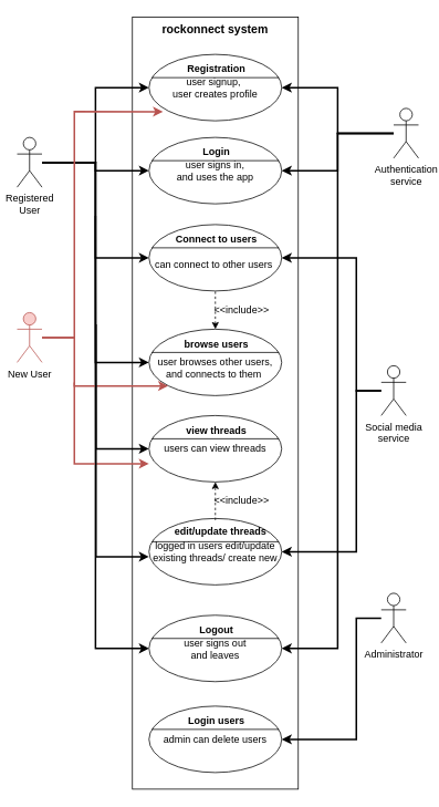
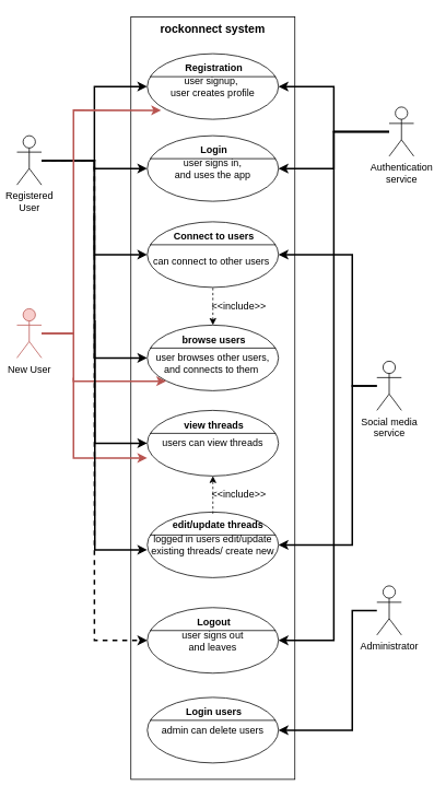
  <mxCell id="0" />
  <mxCell id="1" parent="0" />
  <mxCell id="2" value="&lt;font style=&quot;font-size: 14px&quot;&gt;rockonnect system&lt;/font&gt;" style="shape=rect;html=1;verticalAlign=top;fontStyle=1;whiteSpace=wrap;align=center;" parent="1" vertex="1"><mxGeometry x="159" y="20" width="200" height="930" as="geometry" /></mxCell>
  <mxCell id="3" style="edgeStyle=orthogonalEdgeStyle;rounded=0;orthogonalLoop=1;jettySize=auto;html=1;entryX=0;entryY=0.5;entryDx=0;entryDy=0;entryPerimeter=0;strokeWidth=2;" parent="1" source="8" target="9" edge="1"><mxGeometry relative="1" as="geometry" /></mxCell>
  <mxCell id="4" style="edgeStyle=orthogonalEdgeStyle;rounded=0;orthogonalLoop=1;jettySize=auto;html=1;entryX=0;entryY=0.5;entryDx=0;entryDy=0;entryPerimeter=0;strokeWidth=2;" parent="1" source="8" target="11" edge="1"><mxGeometry relative="1" as="geometry" /></mxCell>
  <mxCell id="5" style="edgeStyle=orthogonalEdgeStyle;rounded=0;orthogonalLoop=1;jettySize=auto;html=1;entryX=0;entryY=0.5;entryDx=0;entryDy=0;entryPerimeter=0;strokeWidth=2;" parent="1" source="8" target="14" edge="1"><mxGeometry relative="1" as="geometry" /></mxCell>
- <mxCell id="6" style="edgeStyle=orthogonalEdgeStyle;rounded=0;orthogonalLoop=1;jettySize=auto;html=1;entryX=0;entryY=0.5;entryDx=0;entryDy=0;entryPerimeter=0;strokeWidth=2;" parent="1" source="8" target="16" edge="1"><mxGeometry relative="1" as="geometry" /></mxCell>
+ <mxCell id="6" style="edgeStyle=orthogonalEdgeStyle;rounded=0;orthogonalLoop=1;jettySize=auto;html=1;entryX=0;entryY=0.5;entryDx=0;entryDy=0;entryPerimeter=0;strokeWidth=2;dashed=1;" parent="1" source="8" target="16" edge="1"><mxGeometry relative="1" as="geometry" /></mxCell>
  <mxCell id="7" style="edgeStyle=orthogonalEdgeStyle;rounded=0;orthogonalLoop=1;jettySize=auto;html=1;entryX=0;entryY=0.5;entryDx=0;entryDy=0;entryPerimeter=0;strokeWidth=2;" edge="1" parent="1" source="8" target="22"><mxGeometry relative="1" as="geometry" /></mxCell>
  <mxCell id="8" value="Registered &lt;br&gt;User" style="shape=umlActor;html=1;verticalLabelPosition=bottom;verticalAlign=top;align=center;" parent="1" vertex="1"><mxGeometry x="20" y="165" width="30" height="60" as="geometry" /></mxCell>
  <mxCell id="9" value="user signup,&amp;nbsp;&lt;br&gt;user creates profile&lt;br&gt;" style="html=1;shape=mxgraph.sysml.useCaseExtPt;whiteSpace=wrap;align=center;" parent="1" vertex="1"><mxGeometry x="179" y="65" width="160" height="80" as="geometry" /></mxCell>
  <mxCell id="10" value="Registration" style="resizable=0;html=1;verticalAlign=middle;align=center;labelBackgroundColor=none;fontStyle=1;" parent="9" connectable="0" vertex="1"><mxGeometry x="80" y="17" as="geometry" /></mxCell>
  <mxCell id="11" value="user signs in,&lt;br&gt;and uses the app&lt;br&gt;" style="html=1;shape=mxgraph.sysml.useCaseExtPt;whiteSpace=wrap;align=center;" parent="1" vertex="1"><mxGeometry x="179" y="165" width="160" height="80" as="geometry" /></mxCell>
  <mxCell id="12" value="Login" style="resizable=0;html=1;verticalAlign=middle;align=center;labelBackgroundColor=none;fontStyle=1;" parent="11" connectable="0" vertex="1"><mxGeometry x="80" y="17" as="geometry" /></mxCell>
  <mxCell id="13" value="" style="edgeStyle=orthogonalEdgeStyle;rounded=0;orthogonalLoop=1;jettySize=auto;html=1;strokeWidth=1;dashed=1;endArrow=none;endFill=0;startArrow=classic;startFill=1;" edge="1" parent="1" source="14" target="22"><mxGeometry relative="1" as="geometry" /></mxCell>
  <mxCell id="14" value="&lt;br&gt;user browses other users, and connects to them&amp;nbsp;&lt;br&gt;" style="html=1;shape=mxgraph.sysml.useCaseExtPt;whiteSpace=wrap;align=center;" parent="1" vertex="1"><mxGeometry x="179" y="396" width="160" height="80" as="geometry" /></mxCell>
  <mxCell id="15" value="browse users" style="resizable=0;html=1;verticalAlign=middle;align=center;labelBackgroundColor=none;fontStyle=1;" parent="14" connectable="0" vertex="1"><mxGeometry x="80" y="17" as="geometry" /></mxCell>
  <mxCell id="16" value="user signs out &lt;br&gt;and leaves" style="html=1;shape=mxgraph.sysml.useCaseExtPt;whiteSpace=wrap;align=center;" parent="1" vertex="1"><mxGeometry x="179" y="740.5" width="160" height="80" as="geometry" /></mxCell>
  <mxCell id="17" value="Logout" style="resizable=0;html=1;verticalAlign=middle;align=center;labelBackgroundColor=none;fontStyle=1;" parent="16" connectable="0" vertex="1"><mxGeometry x="80" y="17" as="geometry" /></mxCell>
  <mxCell id="18" style="edgeStyle=orthogonalEdgeStyle;rounded=0;orthogonalLoop=1;jettySize=auto;html=1;entryX=1;entryY=0.5;entryDx=0;entryDy=0;entryPerimeter=0;strokeWidth=2;" parent="1" source="19" target="20" edge="1"><mxGeometry relative="1" as="geometry"><Array as="points"><mxPoint x="429" y="744" /><mxPoint x="429" y="890" /></Array></mxGeometry></mxCell>
  <mxCell id="19" value="Administrator" style="shape=umlActor;html=1;verticalLabelPosition=bottom;verticalAlign=top;align=center;" parent="1" vertex="1"><mxGeometry x="459" y="714" width="30" height="60" as="geometry" /></mxCell>
  <mxCell id="20" value="admin can delete users" style="html=1;shape=mxgraph.sysml.useCaseExtPt;whiteSpace=wrap;align=center;" parent="1" vertex="1"><mxGeometry x="179" y="850" width="160" height="80" as="geometry" /></mxCell>
  <mxCell id="21" value="Login users" style="resizable=0;html=1;verticalAlign=middle;align=center;labelBackgroundColor=none;fontStyle=1;" parent="20" connectable="0" vertex="1"><mxGeometry x="80" y="17" as="geometry" /></mxCell>
  <mxCell id="22" value="&lt;br&gt;can connect to other users&amp;nbsp;&lt;br&gt;" style="html=1;shape=mxgraph.sysml.useCaseExtPt;whiteSpace=wrap;align=center;" vertex="1" parent="1"><mxGeometry x="179" y="270" width="160" height="80" as="geometry" /></mxCell>
  <mxCell id="23" value="Connect to users" style="resizable=0;html=1;verticalAlign=middle;align=center;labelBackgroundColor=none;fontStyle=1;" connectable="0" vertex="1" parent="22"><mxGeometry x="80" y="17" as="geometry" /></mxCell>
  <mxCell id="24" style="edgeStyle=orthogonalEdgeStyle;rounded=0;orthogonalLoop=1;jettySize=auto;html=1;entryX=0.145;entryY=0.855;entryDx=0;entryDy=0;entryPerimeter=0;fillColor=#f8cecc;strokeColor=#b85450;strokeWidth=2;" edge="1" parent="1" source="25" target="14"><mxGeometry relative="1" as="geometry"><Array as="points"><mxPoint x="89" y="406" /><mxPoint x="89" y="464" /></Array></mxGeometry></mxCell>
  <mxCell id="25" value="New User" style="shape=umlActor;html=1;verticalLabelPosition=bottom;verticalAlign=top;align=center;fillColor=#f8cecc;strokeColor=#b85450;" vertex="1" parent="1"><mxGeometry x="20" y="376" width="30" height="60" as="geometry" /></mxCell>
  <mxCell id="26" value="&amp;lt;&amp;lt;include&amp;gt;&amp;gt;" style="text;html=1;strokeColor=none;fillColor=none;align=center;verticalAlign=middle;whiteSpace=wrap;rounded=0;" vertex="1" parent="1"><mxGeometry x="271" y="363" width="40" height="20" as="geometry" /></mxCell>
  <mxCell id="27" style="edgeStyle=orthogonalEdgeStyle;rounded=0;orthogonalLoop=1;jettySize=auto;html=1;entryX=1;entryY=0.5;entryDx=0;entryDy=0;entryPerimeter=0;strokeWidth=2;" edge="1" parent="1" source="30" target="9"><mxGeometry relative="1" as="geometry" /></mxCell>
  <mxCell id="28" style="edgeStyle=orthogonalEdgeStyle;rounded=0;orthogonalLoop=1;jettySize=auto;html=1;entryX=1;entryY=0.5;entryDx=0;entryDy=0;entryPerimeter=0;strokeWidth=2;" edge="1" parent="1" source="30" target="11"><mxGeometry relative="1" as="geometry" /></mxCell>
  <mxCell id="29" style="edgeStyle=orthogonalEdgeStyle;rounded=0;orthogonalLoop=1;jettySize=auto;html=1;entryX=1;entryY=0.5;entryDx=0;entryDy=0;entryPerimeter=0;strokeWidth=2;" edge="1" parent="1" source="30" target="16"><mxGeometry relative="1" as="geometry" /></mxCell>
  <mxCell id="30" value="Authentication &lt;br&gt;service" style="shape=umlActor;html=1;verticalLabelPosition=bottom;verticalAlign=top;align=center;" vertex="1" parent="1"><mxGeometry x="474" y="130" width="30" height="60" as="geometry" /></mxCell>
  <mxCell id="31" value="users can view threads&lt;br&gt;" style="html=1;shape=mxgraph.sysml.useCaseExtPt;whiteSpace=wrap;align=center;" vertex="1" parent="1"><mxGeometry x="179" y="500" width="160" height="80" as="geometry" /></mxCell>
  <mxCell id="32" value="view threads" style="resizable=0;html=1;verticalAlign=middle;align=center;labelBackgroundColor=none;fontStyle=1;" connectable="0" vertex="1" parent="31"><mxGeometry x="80" y="17" as="geometry" /></mxCell>
  <mxCell id="33" value="logged in users edit/update existing threads/ create new&lt;br&gt;" style="html=1;shape=mxgraph.sysml.useCaseExtPt;whiteSpace=wrap;align=center;" vertex="1" parent="1"><mxGeometry x="179" y="624" width="160" height="80" as="geometry" /></mxCell>
  <mxCell id="34" value="edit/update threads" style="resizable=0;html=1;verticalAlign=middle;align=center;labelBackgroundColor=none;fontStyle=1;" connectable="0" vertex="1" parent="33"><mxGeometry x="80" y="17" as="geometry"><mxPoint x="5" y="-2" as="offset" /></mxGeometry></mxCell>
  <mxCell id="35" value="" style="edgeStyle=orthogonalEdgeStyle;rounded=0;orthogonalLoop=1;jettySize=auto;html=1;strokeWidth=1;dashed=1;endArrow=classic;endFill=1;startArrow=none;startFill=0;" edge="1" parent="1"><mxGeometry relative="1" as="geometry"><mxPoint x="259" y="626" as="sourcePoint" /><mxPoint x="259" y="580" as="targetPoint" /></mxGeometry></mxCell>
  <mxCell id="36" value="&amp;lt;&amp;lt;include&amp;gt;&amp;gt;" style="text;html=1;strokeColor=none;fillColor=none;align=center;verticalAlign=middle;whiteSpace=wrap;rounded=0;" vertex="1" parent="1"><mxGeometry x="271" y="592" width="40" height="20" as="geometry" /></mxCell>
  <mxCell id="37" style="edgeStyle=orthogonalEdgeStyle;rounded=0;orthogonalLoop=1;jettySize=auto;html=1;fillColor=#f8cecc;strokeColor=#b85450;strokeWidth=2;entryX=0.106;entryY=0.863;entryDx=0;entryDy=0;entryPerimeter=0;" edge="1" parent="1" target="9"><mxGeometry relative="1" as="geometry"><mxPoint x="50" y="406" as="sourcePoint" /><mxPoint x="230" y="379" as="targetPoint" /><Array as="points"><mxPoint x="89" y="406" /><mxPoint x="89" y="134" /></Array></mxGeometry></mxCell>
  <mxCell id="38" style="edgeStyle=orthogonalEdgeStyle;rounded=0;orthogonalLoop=1;jettySize=auto;html=1;entryX=1;entryY=0.5;entryDx=0;entryDy=0;entryPerimeter=0;startArrow=none;startFill=0;endArrow=classic;endFill=1;strokeWidth=2;" edge="1" parent="1" source="40" target="22"><mxGeometry relative="1" as="geometry"><Array as="points"><mxPoint x="429" y="470" /><mxPoint x="429" y="310" /></Array></mxGeometry></mxCell>
  <mxCell id="39" style="edgeStyle=orthogonalEdgeStyle;rounded=0;orthogonalLoop=1;jettySize=auto;html=1;entryX=1;entryY=0.5;entryDx=0;entryDy=0;entryPerimeter=0;startArrow=none;startFill=0;endArrow=classic;endFill=1;strokeWidth=2;" edge="1" parent="1" source="40" target="33"><mxGeometry relative="1" as="geometry"><Array as="points"><mxPoint x="429" y="470" /><mxPoint x="429" y="664" /></Array></mxGeometry></mxCell>
  <mxCell id="40" value="Social media &lt;br&gt;service" style="shape=umlActor;html=1;verticalLabelPosition=bottom;verticalAlign=top;align=center;" vertex="1" parent="1"><mxGeometry x="459" y="440" width="30" height="60" as="geometry" /></mxCell>
  <mxCell id="41" style="edgeStyle=orthogonalEdgeStyle;rounded=0;orthogonalLoop=1;jettySize=auto;html=1;fillColor=#f8cecc;strokeColor=#b85450;strokeWidth=2;" edge="1" parent="1" target="31"><mxGeometry relative="1" as="geometry"><mxPoint x="89" y="460" as="sourcePoint" /><mxPoint x="221" y="558" as="targetPoint" /><Array as="points"><mxPoint x="89" y="558" /></Array></mxGeometry></mxCell>
  <mxCell id="42" style="edgeStyle=orthogonalEdgeStyle;rounded=0;orthogonalLoop=1;jettySize=auto;html=1;entryX=0;entryY=0.5;entryDx=0;entryDy=0;entryPerimeter=0;strokeWidth=2;" edge="1" parent="1" target="31"><mxGeometry relative="1" as="geometry"><mxPoint x="114.5" y="259.5" as="sourcePoint" /><mxPoint x="243.786" y="269.786" as="targetPoint" /><Array as="points"><mxPoint x="115" y="270" /><mxPoint x="115" y="540" /></Array></mxGeometry></mxCell>
  <mxCell id="43" style="edgeStyle=orthogonalEdgeStyle;rounded=0;orthogonalLoop=1;jettySize=auto;html=1;entryX=0;entryY=0.5;entryDx=0;entryDy=0;entryPerimeter=0;strokeWidth=2;" edge="1" parent="1"><mxGeometry relative="1" as="geometry"><mxPoint x="115" y="390" as="sourcePoint" /><mxPoint x="179" y="670" as="targetPoint" /><Array as="points"><mxPoint x="115" y="400" /><mxPoint x="115" y="670" /></Array></mxGeometry></mxCell>
